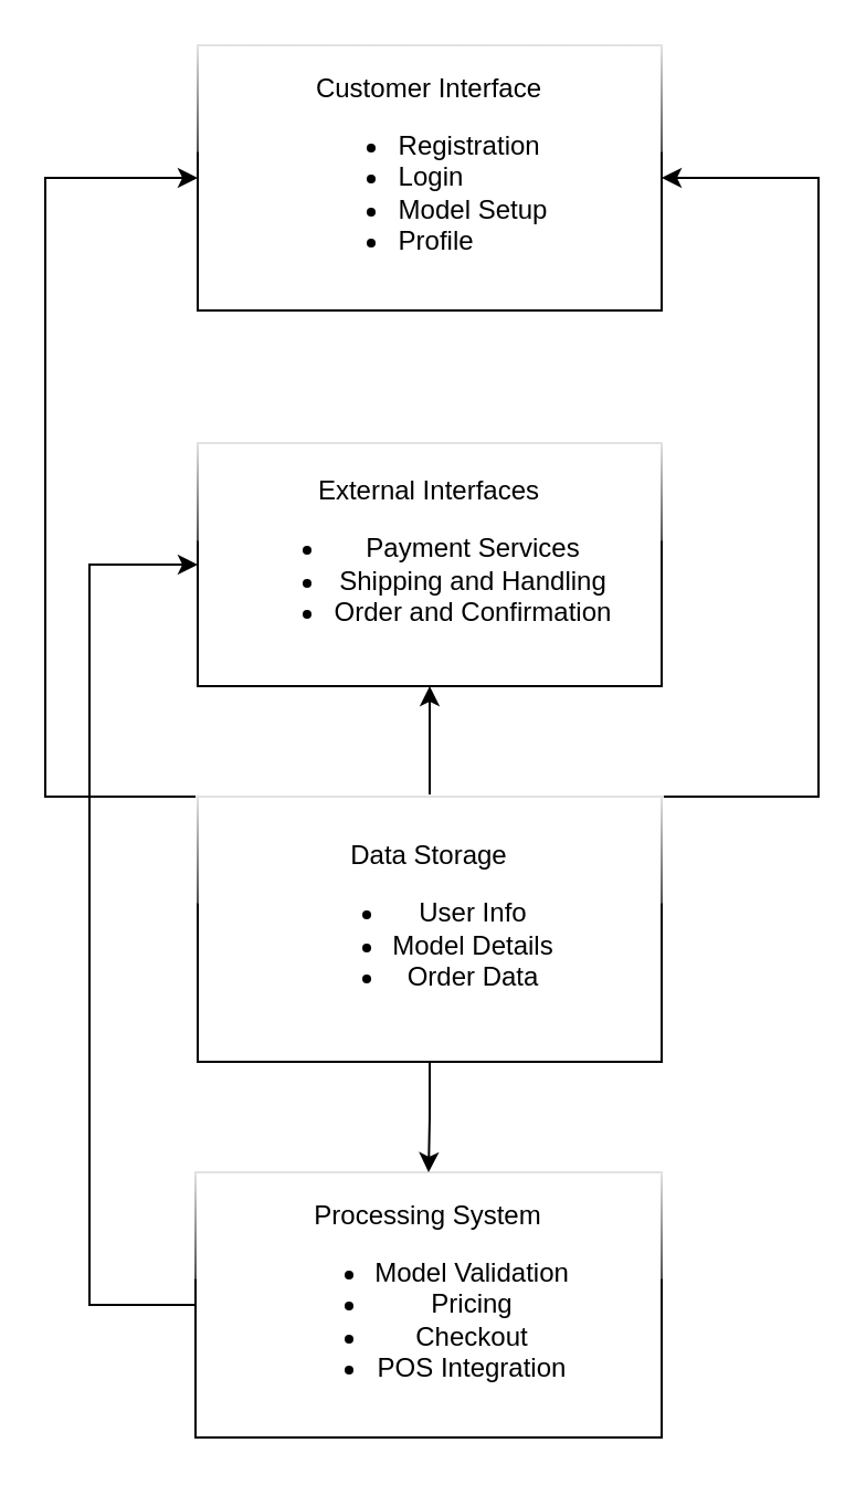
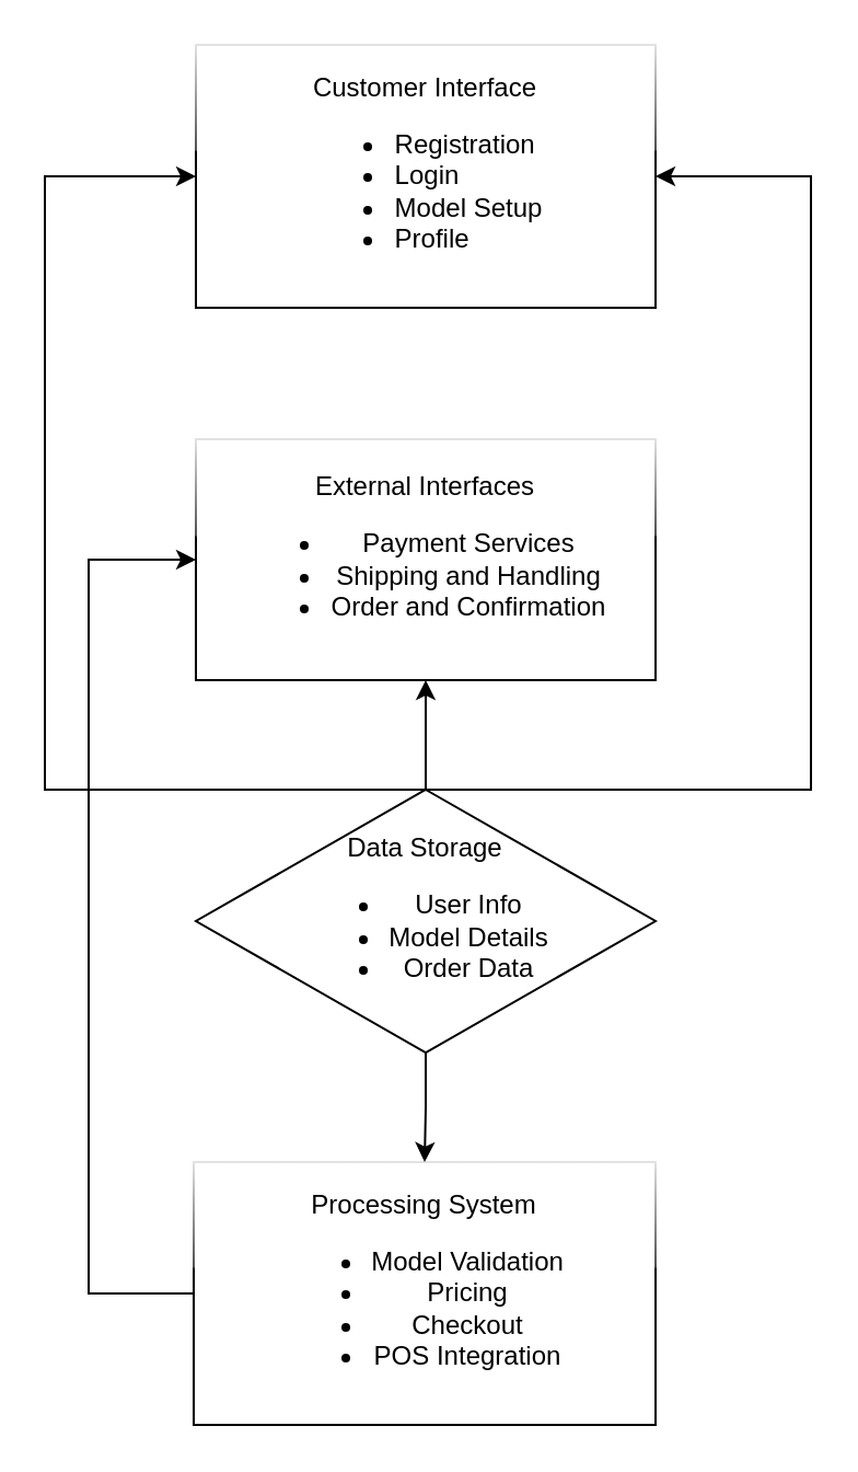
  <mxCell id="0" />
  <mxCell id="1" parent="0" />
  <mxCell id="2" style="edgeStyle=orthogonalEdgeStyle;rounded=0;orthogonalLoop=1;jettySize=auto;html=1;entryX=0;entryY=0.5;entryDx=0;entryDy=0;" edge="1" parent="1" source="3" target="5"><mxGeometry relative="1" as="geometry"><Array as="points"><mxPoint x="40" y="590" /><mxPoint x="40" y="255" /></Array></mxGeometry></mxCell>
  <mxCell id="3" value="Processing System&lt;br&gt;&lt;ul&gt;&lt;li&gt;Model Validation&lt;/li&gt;&lt;li&gt;Pricing&lt;/li&gt;&lt;li&gt;Checkout&lt;/li&gt;&lt;li&gt;POS Integration&lt;/li&gt;&lt;/ul&gt;" style="rounded=0;whiteSpace=wrap;html=1;fontSize=12;glass=1;strokeWidth=1;shadow=0;" parent="1" vertex="1"><mxGeometry x="88" y="530" width="211" height="120" as="geometry" /></mxCell>
  <mxCell id="4" value="Customer Interface&lt;br&gt;&lt;div style=&quot;text-align: left;&quot;&gt;&lt;ul&gt;&lt;li&gt;&lt;span style=&quot;background-color: initial;&quot;&gt;Registration&lt;/span&gt;&lt;/li&gt;&lt;li&gt;&lt;span style=&quot;background-color: initial;&quot;&gt;Login&lt;/span&gt;&lt;/li&gt;&lt;li&gt;&lt;span style=&quot;background-color: initial;&quot;&gt;Model Setup&lt;/span&gt;&lt;/li&gt;&lt;li&gt;&lt;span style=&quot;background-color: initial;&quot;&gt;Profile&lt;/span&gt;&lt;/li&gt;&lt;/ul&gt;&lt;/div&gt;" style="rounded=0;whiteSpace=wrap;html=1;fontSize=12;glass=1;strokeWidth=1;shadow=0;" parent="1" vertex="1"><mxGeometry x="89" y="20" width="210" height="120" as="geometry" /></mxCell>
  <mxCell id="5" value="External Interfaces&lt;br&gt;&lt;ul&gt;&lt;li&gt;Payment Services&lt;/li&gt;&lt;li&gt;Shipping and Handling&lt;/li&gt;&lt;li&gt;Order and Confirmation&lt;/li&gt;&lt;/ul&gt;" style="rounded=0;whiteSpace=wrap;html=1;fontSize=12;glass=1;strokeWidth=1;shadow=0;" parent="1" vertex="1"><mxGeometry x="89" y="200" width="210" height="110" as="geometry" /></mxCell>
  <mxCell id="6" style="edgeStyle=orthogonalEdgeStyle;rounded=0;orthogonalLoop=1;jettySize=auto;html=1;entryX=1;entryY=0.5;entryDx=0;entryDy=0;" edge="1" parent="1" source="10" target="4"><mxGeometry relative="1" as="geometry"><Array as="points"><mxPoint x="370" y="360" /><mxPoint x="370" y="80" /></Array></mxGeometry></mxCell>
  <mxCell id="7" style="edgeStyle=orthogonalEdgeStyle;rounded=0;orthogonalLoop=1;jettySize=auto;html=1;entryX=0;entryY=0.5;entryDx=0;entryDy=0;" edge="1" parent="1" source="10" target="4"><mxGeometry relative="1" as="geometry"><Array as="points"><mxPoint x="20" y="360" /><mxPoint x="20" y="80" /></Array></mxGeometry></mxCell>
  <mxCell id="8" style="edgeStyle=orthogonalEdgeStyle;rounded=0;orthogonalLoop=1;jettySize=auto;html=1;" edge="1" parent="1" source="10" target="3"><mxGeometry relative="1" as="geometry" /></mxCell>
  <mxCell id="9" style="edgeStyle=orthogonalEdgeStyle;rounded=0;orthogonalLoop=1;jettySize=auto;html=1;" edge="1" parent="1" source="10" target="5"><mxGeometry relative="1" as="geometry" /></mxCell>
- <mxCell id="10" value="Data Storage&lt;br&gt;&lt;ul&gt;&lt;li&gt;User Info&lt;/li&gt;&lt;li&gt;Model Details&lt;/li&gt;&lt;li&gt;Order Data&lt;/li&gt;&lt;/ul&gt;" style="rounded=0;whiteSpace=wrap;html=1;fontSize=12;glass=1;strokeWidth=1;shadow=0;" parent="1" vertex="1"><mxGeometry x="89" y="360" width="210" height="120" as="geometry" /></mxCell>
+ <mxCell id="10" value="Data Storage&lt;br&gt;&lt;ul&gt;&lt;li&gt;User Info&lt;/li&gt;&lt;li&gt;Model Details&lt;/li&gt;&lt;li&gt;Order Data&lt;/li&gt;&lt;/ul&gt;" style="rhombus;whiteSpace=wrap;html=1;fontSize=12;glass=1;strokeWidth=1;shadow=0;" parent="1" vertex="1"><mxGeometry x="89" y="360" width="210" height="120" as="geometry" /></mxCell>
